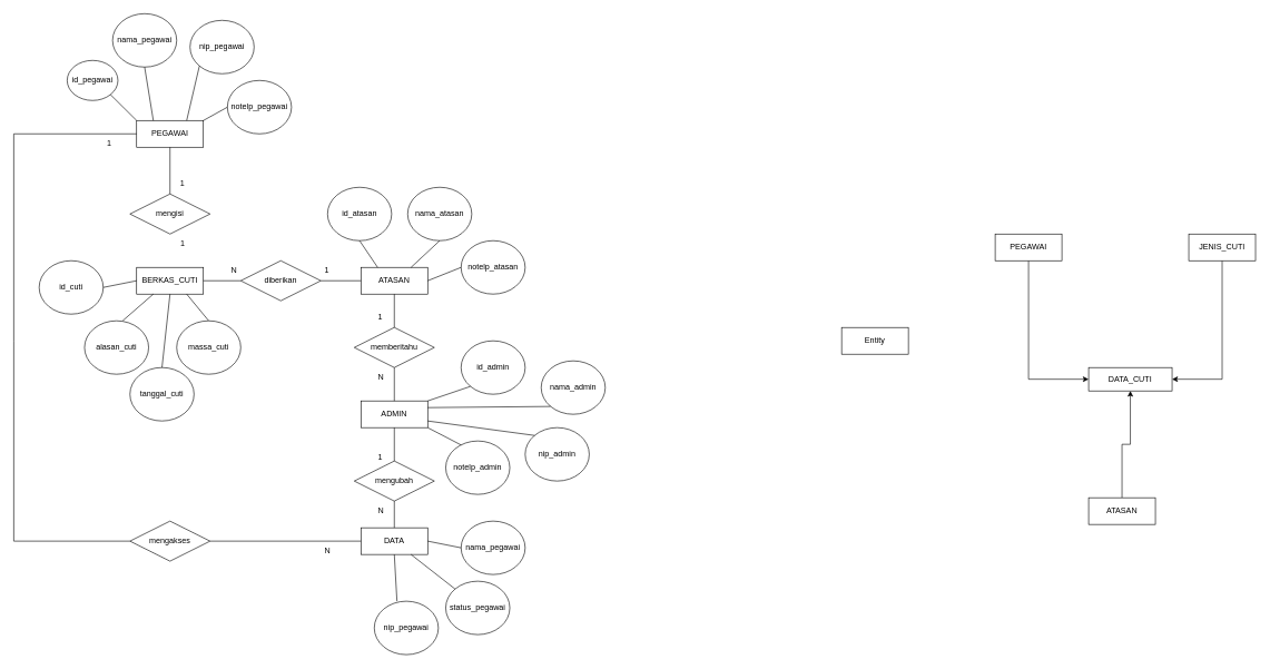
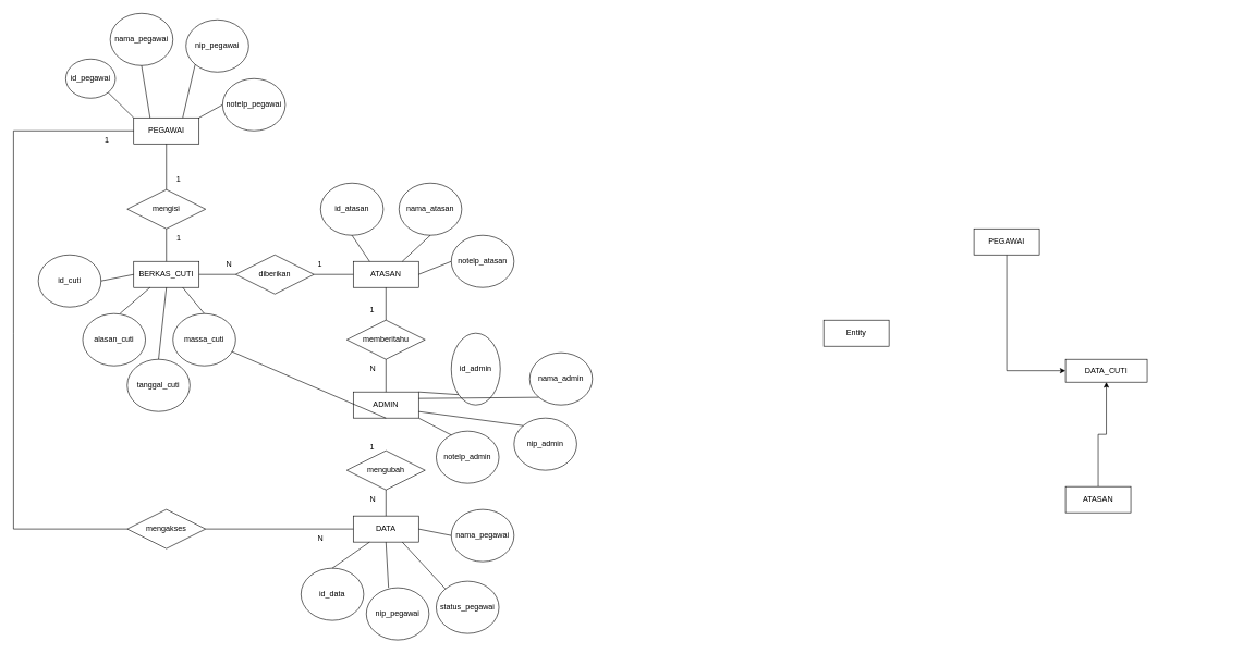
  <mxCell id="0" />
  <mxCell id="1" parent="0" />
  <mxCell id="2" value="PEGAWAI" style="whiteSpace=wrap;html=1;align=center;" parent="1" vertex="1"><mxGeometry x="204" y="180" width="100" height="40" as="geometry" /></mxCell>
  <mxCell id="3" value="ATASAN" style="whiteSpace=wrap;html=1;align=center;" parent="1" vertex="1"><mxGeometry x="540" y="400" width="100" height="40" as="geometry" /></mxCell>
  <mxCell id="4" value="BERKAS_CUTI" style="whiteSpace=wrap;html=1;align=center;" parent="1" vertex="1"><mxGeometry x="204" y="400" width="100" height="40" as="geometry" /></mxCell>
  <mxCell id="5" value="ADMIN" style="whiteSpace=wrap;html=1;align=center;" parent="1" vertex="1"><mxGeometry x="540" y="600" width="100" height="40" as="geometry" /></mxCell>
  <mxCell id="6" value="DATA" style="whiteSpace=wrap;html=1;align=center;" parent="1" vertex="1"><mxGeometry x="540" y="790" width="100" height="40" as="geometry" /></mxCell>
  <mxCell id="7" value="memberitahu" style="shape=rhombus;perimeter=rhombusPerimeter;whiteSpace=wrap;html=1;align=center;" parent="1" vertex="1"><mxGeometry x="530" y="490" width="120" height="60" as="geometry" /></mxCell>
  <mxCell id="8" value="mengisi" style="shape=rhombus;perimeter=rhombusPerimeter;whiteSpace=wrap;html=1;align=center;" parent="1" vertex="1"><mxGeometry x="194" y="290" width="120" height="60" as="geometry" /></mxCell>
  <mxCell id="9" value="diberikan" style="shape=rhombus;perimeter=rhombusPerimeter;whiteSpace=wrap;html=1;align=center;" parent="1" vertex="1"><mxGeometry x="360" y="390" width="120" height="60" as="geometry" /></mxCell>
  <mxCell id="10" value="mengubah" style="shape=rhombus;perimeter=rhombusPerimeter;whiteSpace=wrap;html=1;align=center;" parent="1" vertex="1"><mxGeometry x="530" y="690" width="120" height="60" as="geometry" /></mxCell>
  <mxCell id="11" value="" style="endArrow=none;html=1;rounded=0;exitX=0.5;exitY=1;exitDx=0;exitDy=0;entryX=0.5;entryY=0;entryDx=0;entryDy=0;" parent="1" source="2" target="8" edge="1"><mxGeometry relative="1" as="geometry"><mxPoint x="480" y="450" as="sourcePoint" /><mxPoint x="640" y="450" as="targetPoint" /></mxGeometry></mxCell>
  <mxCell id="12" value="" style="endArrow=none;html=1;rounded=0;exitX=1;exitY=0.5;exitDx=0;exitDy=0;entryX=0;entryY=0.5;entryDx=0;entryDy=0;" parent="1" source="4" target="9" edge="1"><mxGeometry relative="1" as="geometry"><mxPoint x="480" y="450" as="sourcePoint" /><mxPoint x="640" y="450" as="targetPoint" /></mxGeometry></mxCell>
  <mxCell id="13" value="" style="endArrow=none;html=1;rounded=0;exitX=0.5;exitY=1;exitDx=0;exitDy=0;entryX=0.5;entryY=0;entryDx=0;entryDy=0;" parent="1" source="3" target="7" edge="1"><mxGeometry relative="1" as="geometry"><mxPoint x="480" y="450" as="sourcePoint" /><mxPoint x="640" y="450" as="targetPoint" /></mxGeometry></mxCell>
- <mxCell id="14" value="" style="endArrow=none;html=1;rounded=0;exitX=0.5;exitY=1;exitDx=0;exitDy=0;entryX=0.5;entryY=0;entryDx=0;entryDy=0;" parent="1" source="5" target="10" edge="1"><mxGeometry relative="1" as="geometry"><mxPoint x="480" y="450" as="sourcePoint" /><mxPoint x="640" y="450" as="targetPoint" /></mxGeometry></mxCell>
+ <mxCell id="14" value="" style="endArrow=none;html=1;rounded=0;exitX=0.5;exitY=1;exitDx=0;exitDy=0;" parent="1" source="5" target="41" edge="1"><mxGeometry relative="1" as="geometry"><mxPoint x="480" y="450" as="sourcePoint" /><mxPoint x="640" y="450" as="targetPoint" /></mxGeometry></mxCell>
  <mxCell id="15" value="1" style="text;strokeColor=none;fillColor=none;spacingLeft=4;spacingRight=4;overflow=hidden;rotatable=0;points=[[0,0.5],[1,0.5]];portConstraint=eastwest;fontSize=12;" parent="1" vertex="1"><mxGeometry x="263.5" y="260" width="40" height="30" as="geometry" /></mxCell>
  <mxCell id="16" value="1" style="text;strokeColor=none;fillColor=none;spacingLeft=4;spacingRight=4;overflow=hidden;rotatable=0;points=[[0,0.5],[1,0.5]];portConstraint=eastwest;fontSize=12;" parent="1" vertex="1"><mxGeometry x="264" y="350" width="40" height="30" as="geometry" /></mxCell>
  <mxCell id="17" value="N" style="text;strokeColor=none;fillColor=none;spacingLeft=4;spacingRight=4;overflow=hidden;rotatable=0;points=[[0,0.5],[1,0.5]];portConstraint=eastwest;fontSize=12;" parent="1" vertex="1"><mxGeometry x="340" y="390" width="40" height="30" as="geometry" /></mxCell>
  <mxCell id="18" value="1" style="text;strokeColor=none;fillColor=none;spacingLeft=4;spacingRight=4;overflow=hidden;rotatable=0;points=[[0,0.5],[1,0.5]];portConstraint=eastwest;fontSize=12;" parent="1" vertex="1"><mxGeometry x="480" y="390" width="40" height="30" as="geometry" /></mxCell>
+ <mxCell id="19" value="" style="endArrow=none;html=1;rounded=0;exitX=0.5;exitY=1;exitDx=0;exitDy=0;entryX=0.5;entryY=0;entryDx=0;entryDy=0;" parent="1" source="8" target="4" edge="1"><mxGeometry relative="1" as="geometry"><mxPoint x="420" y="440" as="sourcePoint" /><mxPoint x="580" y="440" as="targetPoint" /></mxGeometry></mxCell>
  <mxCell id="20" value="" style="endArrow=none;html=1;rounded=0;exitX=1;exitY=0.5;exitDx=0;exitDy=0;entryX=0;entryY=0.5;entryDx=0;entryDy=0;" parent="1" source="9" target="3" edge="1"><mxGeometry relative="1" as="geometry"><mxPoint x="420" y="440" as="sourcePoint" /><mxPoint x="580" y="440" as="targetPoint" /></mxGeometry></mxCell>
  <mxCell id="21" value="" style="endArrow=none;html=1;rounded=0;exitX=0.5;exitY=0;exitDx=0;exitDy=0;entryX=0.5;entryY=1;entryDx=0;entryDy=0;" parent="1" source="6" target="10" edge="1"><mxGeometry relative="1" as="geometry"><mxPoint x="420" y="440" as="sourcePoint" /><mxPoint x="580" y="440" as="targetPoint" /></mxGeometry></mxCell>
  <mxCell id="22" value="" style="endArrow=none;html=1;rounded=0;exitX=0.5;exitY=1;exitDx=0;exitDy=0;entryX=0.5;entryY=0;entryDx=0;entryDy=0;" parent="1" source="7" target="5" edge="1"><mxGeometry relative="1" as="geometry"><mxPoint x="420" y="440" as="sourcePoint" /><mxPoint x="580" y="440" as="targetPoint" /></mxGeometry></mxCell>
  <mxCell id="23" value="N" style="text;strokeColor=none;fillColor=none;spacingLeft=4;spacingRight=4;overflow=hidden;rotatable=0;points=[[0,0.5],[1,0.5]];portConstraint=eastwest;fontSize=12;" parent="1" vertex="1"><mxGeometry x="560" y="550" width="40" height="30" as="geometry" /></mxCell>
  <mxCell id="24" value="1" style="text;strokeColor=none;fillColor=none;spacingLeft=4;spacingRight=4;overflow=hidden;rotatable=0;points=[[0,0.5],[1,0.5]];portConstraint=eastwest;fontSize=12;" parent="1" vertex="1"><mxGeometry x="560" y="460" width="40" height="30" as="geometry" /></mxCell>
  <mxCell id="25" value="N" style="text;strokeColor=none;fillColor=none;spacingLeft=4;spacingRight=4;overflow=hidden;rotatable=0;points=[[0,0.5],[1,0.5]];portConstraint=eastwest;fontSize=12;" parent="1" vertex="1"><mxGeometry x="560" y="750" width="40" height="30" as="geometry" /></mxCell>
  <mxCell id="26" value="1" style="text;strokeColor=none;fillColor=none;spacingLeft=4;spacingRight=4;overflow=hidden;rotatable=0;points=[[0,0.5],[1,0.5]];portConstraint=eastwest;fontSize=12;" parent="1" vertex="1"><mxGeometry x="560" y="670" width="40" height="30" as="geometry" /></mxCell>
  <mxCell id="27" value="mengakses" style="shape=rhombus;perimeter=rhombusPerimeter;whiteSpace=wrap;html=1;align=center;" parent="1" vertex="1"><mxGeometry x="194" y="780" width="120" height="60" as="geometry" /></mxCell>
  <mxCell id="28" value="" style="endArrow=none;html=1;rounded=0;exitX=0;exitY=0.5;exitDx=0;exitDy=0;entryX=0;entryY=0.5;entryDx=0;entryDy=0;" parent="1" source="2" target="27" edge="1"><mxGeometry relative="1" as="geometry"><mxPoint x="390" y="540" as="sourcePoint" /><mxPoint x="300" y="700" as="targetPoint" /><Array as="points"><mxPoint x="20" y="200" /><mxPoint x="20" y="510" /><mxPoint x="20" y="810" /></Array></mxGeometry></mxCell>
  <mxCell id="29" value="" style="endArrow=none;html=1;rounded=0;exitX=1;exitY=0.5;exitDx=0;exitDy=0;entryX=0;entryY=0.5;entryDx=0;entryDy=0;" parent="1" source="27" target="6" edge="1"><mxGeometry relative="1" as="geometry"><mxPoint x="390" y="540" as="sourcePoint" /><mxPoint x="550" y="540" as="targetPoint" /></mxGeometry></mxCell>
  <mxCell id="30" value="1" style="text;strokeColor=none;fillColor=none;spacingLeft=4;spacingRight=4;overflow=hidden;rotatable=0;points=[[0,0.5],[1,0.5]];portConstraint=eastwest;fontSize=12;" parent="1" vertex="1"><mxGeometry x="154" y="200" width="40" height="30" as="geometry" /></mxCell>
  <mxCell id="31" value="N" style="text;strokeColor=none;fillColor=none;spacingLeft=4;spacingRight=4;overflow=hidden;rotatable=0;points=[[0,0.5],[1,0.5]];portConstraint=eastwest;fontSize=12;" parent="1" vertex="1"><mxGeometry x="480" y="810" width="40" height="30" as="geometry" /></mxCell>
  <mxCell id="32" value="id_pegawai" style="ellipse;whiteSpace=wrap;html=1;" vertex="1" parent="1"><mxGeometry x="100" y="90" width="76" height="60" as="geometry" /></mxCell>
  <mxCell id="33" value="nama_pegawai" style="ellipse;whiteSpace=wrap;html=1;" vertex="1" parent="1"><mxGeometry x="168" y="20" width="96" height="80" as="geometry" /></mxCell>
  <mxCell id="34" value="nip_pegawai" style="ellipse;whiteSpace=wrap;html=1;" vertex="1" parent="1"><mxGeometry x="284" y="30" width="96" height="80" as="geometry" /></mxCell>
  <mxCell id="35" value="notelp_pegawai" style="ellipse;whiteSpace=wrap;html=1;" vertex="1" parent="1"><mxGeometry x="340" y="120" width="96" height="80" as="geometry" /></mxCell>
  <mxCell id="36" value="" style="endArrow=none;html=1;rounded=0;exitX=1;exitY=1;exitDx=0;exitDy=0;entryX=0;entryY=0;entryDx=0;entryDy=0;" edge="1" parent="1" source="32" target="2"><mxGeometry relative="1" as="geometry"><mxPoint x="410" y="260" as="sourcePoint" /><mxPoint x="570" y="260" as="targetPoint" /></mxGeometry></mxCell>
  <mxCell id="37" value="" style="endArrow=none;html=1;rounded=0;exitX=0.5;exitY=1;exitDx=0;exitDy=0;entryX=0.25;entryY=0;entryDx=0;entryDy=0;" edge="1" parent="1" source="33" target="2"><mxGeometry relative="1" as="geometry"><mxPoint x="410" y="260" as="sourcePoint" /><mxPoint x="570" y="260" as="targetPoint" /></mxGeometry></mxCell>
  <mxCell id="38" value="" style="endArrow=none;html=1;rounded=0;exitX=0;exitY=1;exitDx=0;exitDy=0;entryX=0.75;entryY=0;entryDx=0;entryDy=0;" edge="1" parent="1" source="34" target="2"><mxGeometry relative="1" as="geometry"><mxPoint x="410" y="260" as="sourcePoint" /><mxPoint x="570" y="260" as="targetPoint" /></mxGeometry></mxCell>
  <mxCell id="39" value="" style="endArrow=none;html=1;rounded=0;exitX=0;exitY=0.5;exitDx=0;exitDy=0;entryX=1;entryY=0;entryDx=0;entryDy=0;" edge="1" parent="1" source="35" target="2"><mxGeometry relative="1" as="geometry"><mxPoint x="410" y="260" as="sourcePoint" /><mxPoint x="570" y="260" as="targetPoint" /></mxGeometry></mxCell>
  <mxCell id="40" value="alasan_cuti" style="ellipse;whiteSpace=wrap;html=1;" vertex="1" parent="1"><mxGeometry x="126" y="480" width="96" height="80" as="geometry" /></mxCell>
  <mxCell id="41" value="massa_cuti" style="ellipse;whiteSpace=wrap;html=1;" vertex="1" parent="1"><mxGeometry x="264" y="480" width="96" height="80" as="geometry" /></mxCell>
  <mxCell id="42" value="tanggal_cuti" style="ellipse;whiteSpace=wrap;html=1;" vertex="1" parent="1"><mxGeometry x="194" y="550" width="96" height="80" as="geometry" /></mxCell>
  <mxCell id="43" value="" style="endArrow=none;html=1;rounded=0;exitX=0.25;exitY=1;exitDx=0;exitDy=0;entryX=0.594;entryY=0;entryDx=0;entryDy=0;entryPerimeter=0;" edge="1" parent="1" source="4" target="40"><mxGeometry relative="1" as="geometry"><mxPoint x="440" y="440" as="sourcePoint" /><mxPoint x="600" y="440" as="targetPoint" /></mxGeometry></mxCell>
  <mxCell id="44" value="" style="endArrow=none;html=1;rounded=0;exitX=0.75;exitY=1;exitDx=0;exitDy=0;entryX=0.5;entryY=0;entryDx=0;entryDy=0;" edge="1" parent="1" source="4" target="41"><mxGeometry relative="1" as="geometry"><mxPoint x="440" y="440" as="sourcePoint" /><mxPoint x="600" y="440" as="targetPoint" /></mxGeometry></mxCell>
  <mxCell id="45" value="" style="endArrow=none;html=1;rounded=0;exitX=0.5;exitY=1;exitDx=0;exitDy=0;entryX=0.5;entryY=0;entryDx=0;entryDy=0;" edge="1" parent="1" source="4" target="42"><mxGeometry relative="1" as="geometry"><mxPoint x="440" y="440" as="sourcePoint" /><mxPoint x="600" y="440" as="targetPoint" /></mxGeometry></mxCell>
  <mxCell id="46" value="id_cuti" style="ellipse;whiteSpace=wrap;html=1;" vertex="1" parent="1"><mxGeometry x="58" y="390" width="96" height="80" as="geometry" /></mxCell>
  <mxCell id="47" value="" style="endArrow=none;html=1;rounded=0;exitX=1;exitY=0.5;exitDx=0;exitDy=0;entryX=0;entryY=0.5;entryDx=0;entryDy=0;" edge="1" parent="1" source="46" target="4"><mxGeometry relative="1" as="geometry"><mxPoint x="440" y="520" as="sourcePoint" /><mxPoint x="600" y="520" as="targetPoint" /></mxGeometry></mxCell>
  <mxCell id="48" value="id_atasan" style="ellipse;whiteSpace=wrap;html=1;" vertex="1" parent="1"><mxGeometry x="490" y="280" width="96" height="80" as="geometry" /></mxCell>
  <mxCell id="49" value="nama_atasan" style="ellipse;whiteSpace=wrap;html=1;" vertex="1" parent="1"><mxGeometry x="610" y="280" width="96" height="80" as="geometry" /></mxCell>
  <mxCell id="50" value="notelp_atasan" style="ellipse;whiteSpace=wrap;html=1;" vertex="1" parent="1"><mxGeometry x="690" y="360" width="96" height="80" as="geometry" /></mxCell>
  <mxCell id="51" value="" style="endArrow=none;html=1;rounded=0;exitX=0.25;exitY=0;exitDx=0;exitDy=0;entryX=0.5;entryY=1;entryDx=0;entryDy=0;" edge="1" parent="1" source="3" target="48"><mxGeometry relative="1" as="geometry"><mxPoint x="640" y="360" as="sourcePoint" /><mxPoint x="800" y="360" as="targetPoint" /></mxGeometry></mxCell>
  <mxCell id="52" value="" style="endArrow=none;html=1;rounded=0;exitX=0.75;exitY=0;exitDx=0;exitDy=0;entryX=0.5;entryY=1;entryDx=0;entryDy=0;" edge="1" parent="1" source="3" target="49"><mxGeometry relative="1" as="geometry"><mxPoint x="640" y="480" as="sourcePoint" /><mxPoint x="615" y="370" as="targetPoint" /></mxGeometry></mxCell>
  <mxCell id="53" value="" style="endArrow=none;html=1;rounded=0;exitX=1;exitY=0.5;exitDx=0;exitDy=0;entryX=0;entryY=0.5;entryDx=0;entryDy=0;" edge="1" parent="1" source="3" target="50"><mxGeometry relative="1" as="geometry"><mxPoint x="640" y="480" as="sourcePoint" /><mxPoint x="800" y="480" as="targetPoint" /></mxGeometry></mxCell>
- <mxCell id="54" value="id_admin" style="ellipse;whiteSpace=wrap;html=1;" vertex="1" parent="1"><mxGeometry x="690" y="510" width="96" height="80" as="geometry" /></mxCell>
+ <mxCell id="54" value="id_admin" style="ellipse;whiteSpace=wrap;html=1;" vertex="1" parent="1"><mxGeometry x="690" y="510" width="75" height="110" as="geometry" /></mxCell>
  <mxCell id="55" value="nama_admin" style="ellipse;whiteSpace=wrap;html=1;" vertex="1" parent="1"><mxGeometry x="810" y="540" width="96" height="80" as="geometry" /></mxCell>
  <mxCell id="56" value="notelp_admin" style="ellipse;whiteSpace=wrap;html=1;" vertex="1" parent="1"><mxGeometry x="667" y="660" width="96" height="80" as="geometry" /></mxCell>
  <mxCell id="57" value="nip_admin" style="ellipse;whiteSpace=wrap;html=1;" vertex="1" parent="1"><mxGeometry x="786" y="640" width="96" height="80" as="geometry" /></mxCell>
  <mxCell id="58" value="" style="endArrow=none;html=1;rounded=0;exitX=1;exitY=0;exitDx=0;exitDy=0;entryX=0;entryY=1;entryDx=0;entryDy=0;" edge="1" parent="1" source="5" target="54"><mxGeometry relative="1" as="geometry"><mxPoint x="580" y="570" as="sourcePoint" /><mxPoint x="740" y="570" as="targetPoint" /></mxGeometry></mxCell>
  <mxCell id="59" value="" style="endArrow=none;html=1;rounded=0;exitX=1;exitY=0.25;exitDx=0;exitDy=0;entryX=0;entryY=1;entryDx=0;entryDy=0;" edge="1" parent="1" source="5" target="55"><mxGeometry relative="1" as="geometry"><mxPoint x="580" y="570" as="sourcePoint" /><mxPoint x="740" y="570" as="targetPoint" /></mxGeometry></mxCell>
  <mxCell id="60" value="" style="endArrow=none;html=1;rounded=0;exitX=1;exitY=0.75;exitDx=0;exitDy=0;entryX=0;entryY=0;entryDx=0;entryDy=0;" edge="1" parent="1" source="5" target="57"><mxGeometry relative="1" as="geometry"><mxPoint x="580" y="570" as="sourcePoint" /><mxPoint x="740" y="570" as="targetPoint" /></mxGeometry></mxCell>
  <mxCell id="61" value="" style="endArrow=none;html=1;rounded=0;exitX=1;exitY=1;exitDx=0;exitDy=0;entryX=0.24;entryY=0.075;entryDx=0;entryDy=0;entryPerimeter=0;" edge="1" parent="1" source="5" target="56"><mxGeometry relative="1" as="geometry"><mxPoint x="580" y="570" as="sourcePoint" /><mxPoint x="740" y="570" as="targetPoint" /></mxGeometry></mxCell>
+ <mxCell id="62" value="id_data" style="ellipse;whiteSpace=wrap;html=1;" vertex="1" parent="1"><mxGeometry x="460" y="870" width="96" height="80" as="geometry" /></mxCell>
  <mxCell id="63" value="nama_pegawai" style="ellipse;whiteSpace=wrap;html=1;" vertex="1" parent="1"><mxGeometry x="690" y="780" width="96" height="80" as="geometry" /></mxCell>
  <mxCell id="64" value="nip_pegawai" style="ellipse;whiteSpace=wrap;html=1;" vertex="1" parent="1"><mxGeometry x="560" y="900" width="96" height="80" as="geometry" /></mxCell>
+ <mxCell id="65" value="" style="endArrow=none;html=1;rounded=0;exitX=0.25;exitY=1;exitDx=0;exitDy=0;entryX=0.5;entryY=0;entryDx=0;entryDy=0;" edge="1" parent="1" source="6" target="62"><mxGeometry relative="1" as="geometry"><mxPoint x="570" y="660" as="sourcePoint" /><mxPoint x="730" y="660" as="targetPoint" /></mxGeometry></mxCell>
  <mxCell id="66" value="" style="endArrow=none;html=1;rounded=0;exitX=0.5;exitY=1;exitDx=0;exitDy=0;entryX=0.354;entryY=0;entryDx=0;entryDy=0;entryPerimeter=0;" edge="1" parent="1" source="6" target="64"><mxGeometry relative="1" as="geometry"><mxPoint x="570" y="660" as="sourcePoint" /><mxPoint x="730" y="660" as="targetPoint" /></mxGeometry></mxCell>
  <mxCell id="67" value="" style="endArrow=none;html=1;rounded=0;exitX=1;exitY=0.5;exitDx=0;exitDy=0;entryX=0;entryY=0.5;entryDx=0;entryDy=0;" edge="1" parent="1" source="6" target="63"><mxGeometry relative="1" as="geometry"><mxPoint x="570" y="660" as="sourcePoint" /><mxPoint x="730" y="660" as="targetPoint" /></mxGeometry></mxCell>
- <mxCell id="68" value="status_pegawai" style="ellipse;whiteSpace=wrap;html=1;" vertex="1" parent="1"><mxGeometry x="667" y="870" width="96" height="80" as="geometry" /></mxCell>
+ <mxCell id="68" value="status_pegawai" style="ellipse;whiteSpace=wrap;html=1;" vertex="1" parent="1"><mxGeometry x="667" y="890" width="96" height="80" as="geometry" /></mxCell>
  <mxCell id="69" value="" style="endArrow=none;html=1;rounded=0;exitX=0;exitY=0;exitDx=0;exitDy=0;entryX=0.75;entryY=1;entryDx=0;entryDy=0;" edge="1" parent="1" source="68" target="6"><mxGeometry relative="1" as="geometry"><mxPoint x="410" y="800" as="sourcePoint" /><mxPoint x="570" y="800" as="targetPoint" /></mxGeometry></mxCell>
  <mxCell id="70" style="edgeStyle=orthogonalEdgeStyle;rounded=0;orthogonalLoop=1;jettySize=auto;html=1;exitX=0.5;exitY=1;exitDx=0;exitDy=0;entryX=0;entryY=0.5;entryDx=0;entryDy=0;" edge="1" parent="1" source="71" target="75"><mxGeometry relative="1" as="geometry" /></mxCell>
  <mxCell id="71" value="PEGAWAI" style="whiteSpace=wrap;html=1;align=center;" vertex="1" parent="1"><mxGeometry x="1490" y="350" width="100" height="40" as="geometry" /></mxCell>
- <mxCell id="72" style="edgeStyle=orthogonalEdgeStyle;rounded=0;orthogonalLoop=1;jettySize=auto;html=1;exitX=0.5;exitY=1;exitDx=0;exitDy=0;entryX=1;entryY=0.5;entryDx=0;entryDy=0;" edge="1" parent="1" source="73" target="75"><mxGeometry relative="1" as="geometry" /></mxCell>
- <mxCell id="73" value="JENIS_CUTI" style="whiteSpace=wrap;html=1;align=center;" vertex="1" parent="1"><mxGeometry x="1780" y="350" width="100" height="40" as="geometry" /></mxCell>
  <mxCell id="74" style="edgeStyle=orthogonalEdgeStyle;rounded=0;orthogonalLoop=1;jettySize=auto;html=1;entryX=0.5;entryY=1;entryDx=0;entryDy=0;exitX=0.5;exitY=0;exitDx=0;exitDy=0;" edge="1" parent="1" source="76" target="75"><mxGeometry relative="1" as="geometry"><mxPoint x="1570" y="650" as="sourcePoint" /></mxGeometry></mxCell>
  <mxCell id="75" value="DATA_CUTI" style="whiteSpace=wrap;html=1;align=center;" vertex="1" parent="1"><mxGeometry x="1630" y="550" width="125" height="35" as="geometry" /></mxCell>
  <mxCell id="76" value="ATASAN" style="whiteSpace=wrap;html=1;align=center;" vertex="1" parent="1"><mxGeometry x="1630" y="745" width="100" height="40" as="geometry" /></mxCell>
  <mxCell id="77" value="Entity" style="whiteSpace=wrap;html=1;align=center;" vertex="1" parent="1"><mxGeometry x="1260" y="490" width="100" height="40" as="geometry" /></mxCell>
